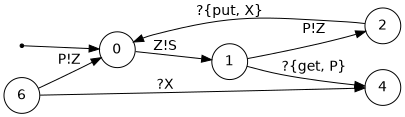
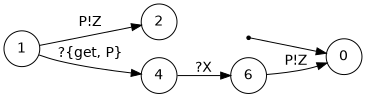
  digraph {
    fontname="DejaVu Sans"
    rankdir=LR
    node [fontname="DejaVu Sans" shape=circle]
    edge [fontname="DejaVu Sans"]
    START [shape=point]
    0
    1
    2
    4
    6
    START -> 0
-   0 -> 1 [label="Z!S"]
    1 -> 2 [label="P!Z"]
    1 -> 4 [label="?{get, P}"]
-   2 -> 0 [label="?{put, X}"]
-   6 -> 4 [label="?X"]
+   4 -> 6 [label="?X"]
    6 -> 0 [label="P!Z"]
  }
